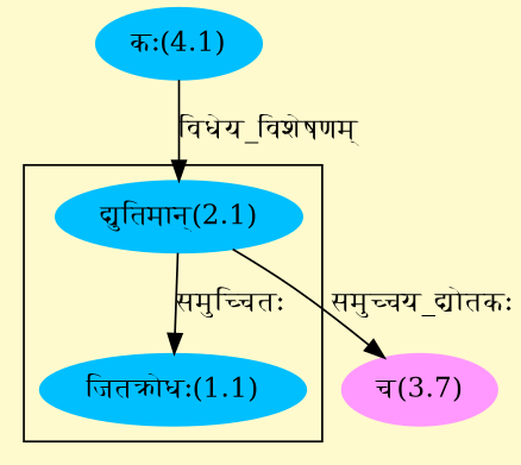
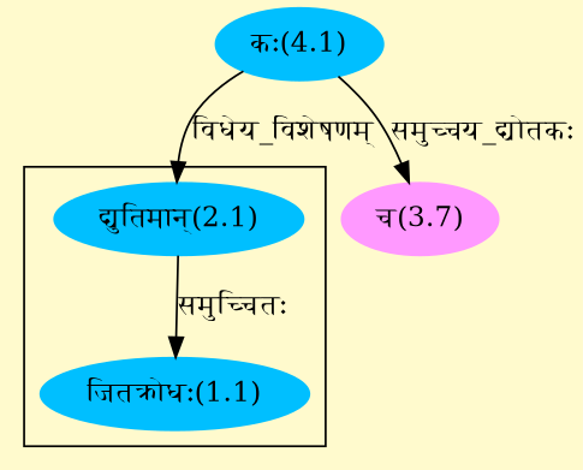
  digraph {
    bgcolor=lemonchiffon1
    compound=true
    rankdir=BT
    node [color="#00BFFF" style=filled]
    edge [dir=back]
    n1 [label="जितक्रोधः(1.1)"]
    n2 [label="द्युतिमान्(2.1)"]
    n3 [label="कः(4.1)"]
    n4 [color="#FF99FF" label="च(3.7)"]
    subgraph cluster_1 {
      n1
      n2
    }
    n1 -> n2 [label="समुच्चितः"]
    n2 -> n3 [label="विधेय_विशेषणम्"]
-   n4 -> n2 [label="समुच्चय_द्योतकः"]
+   n4 -> n3 [label="समुच्चय_द्योतकः"]
  }
